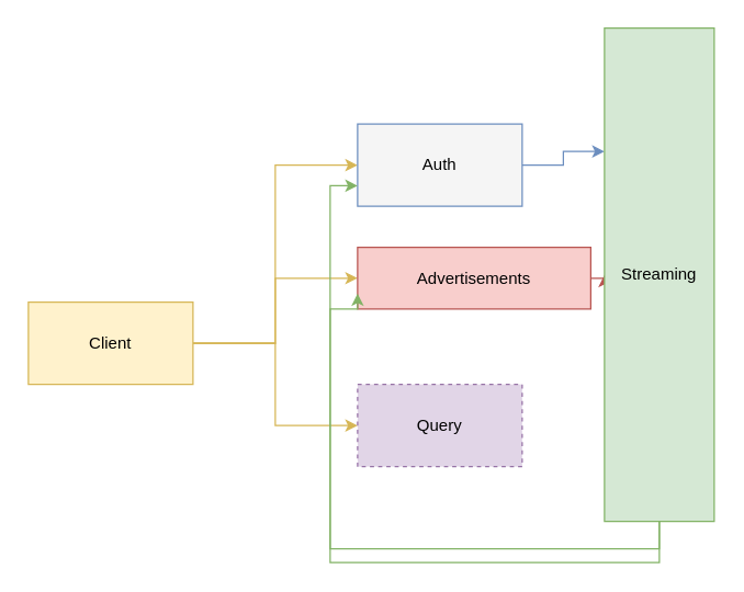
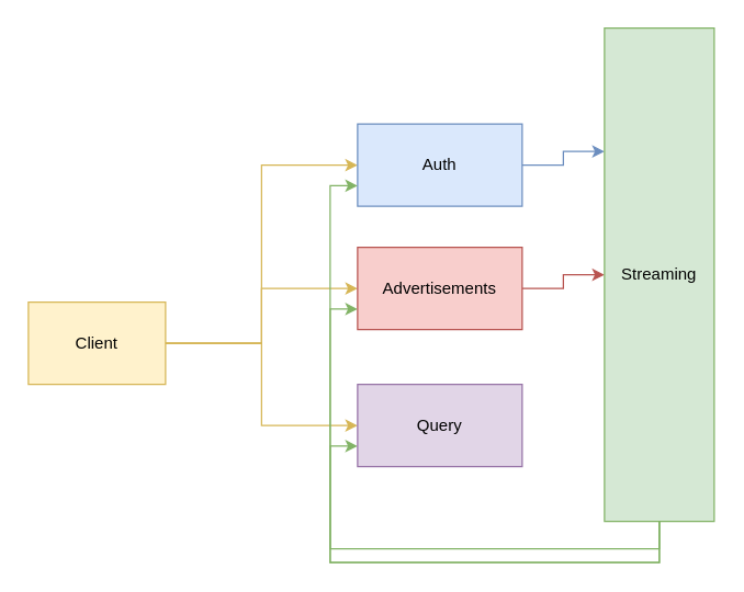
  <mxCell id="0" />
  <mxCell id="1" parent="0" />
  <mxCell id="2" style="edgeStyle=orthogonalEdgeStyle;rounded=0;orthogonalLoop=1;jettySize=auto;html=1;exitX=1;exitY=0.5;exitDx=0;exitDy=0;entryX=0;entryY=0.5;entryDx=0;entryDy=0;fillColor=#fff2cc;strokeColor=#d6b656;" edge="1" parent="1" source="5" target="7"><mxGeometry relative="1" as="geometry" /></mxCell>
  <mxCell id="3" style="edgeStyle=orthogonalEdgeStyle;rounded=0;orthogonalLoop=1;jettySize=auto;html=1;exitX=1;exitY=0.5;exitDx=0;exitDy=0;fillColor=#fff2cc;strokeColor=#d6b656;" edge="1" parent="1" source="5" target="9"><mxGeometry relative="1" as="geometry" /></mxCell>
  <mxCell id="4" style="edgeStyle=orthogonalEdgeStyle;rounded=0;orthogonalLoop=1;jettySize=auto;html=1;exitX=1;exitY=0.5;exitDx=0;exitDy=0;entryX=0;entryY=0.5;entryDx=0;entryDy=0;fillColor=#fff2cc;strokeColor=#d6b656;" edge="1" parent="1" source="5" target="14"><mxGeometry relative="1" as="geometry" /></mxCell>
- <mxCell id="5" value="Client" style="rounded=0;whiteSpace=wrap;html=1;fillColor=#fff2cc;strokeColor=#d6b656;" vertex="1" parent="1"><mxGeometry x="20" y="220" width="120" height="60" as="geometry" /></mxCell>
+ <mxCell id="5" value="Client" style="rounded=0;whiteSpace=wrap;html=1;fillColor=#fff2cc;strokeColor=#d6b656;" vertex="1" parent="1"><mxGeometry x="20" y="220" width="100" height="60" as="geometry" /></mxCell>
  <mxCell id="6" style="edgeStyle=orthogonalEdgeStyle;rounded=0;orthogonalLoop=1;jettySize=auto;html=1;exitX=1;exitY=0.5;exitDx=0;exitDy=0;entryX=0;entryY=0.25;entryDx=0;entryDy=0;fillColor=#dae8fc;strokeColor=#6c8ebf;" edge="1" parent="1" source="7" target="13"><mxGeometry relative="1" as="geometry" /></mxCell>
- <mxCell id="7" value="Auth" style="rounded=0;whiteSpace=wrap;html=1;fillColor=#f5f5f5;strokeColor=#6c8ebf;" vertex="1" parent="1"><mxGeometry x="260" y="90" width="120" height="60" as="geometry" /></mxCell>
+ <mxCell id="7" value="Auth" style="rounded=0;whiteSpace=wrap;html=1;fillColor=#dae8fc;strokeColor=#6c8ebf;" vertex="1" parent="1"><mxGeometry x="260" y="90" width="120" height="60" as="geometry" /></mxCell>
  <mxCell id="8" style="edgeStyle=orthogonalEdgeStyle;rounded=0;orthogonalLoop=1;jettySize=auto;html=1;exitX=1;exitY=0.5;exitDx=0;exitDy=0;entryX=0;entryY=0.5;entryDx=0;entryDy=0;fillColor=#f8cecc;strokeColor=#b85450;" edge="1" parent="1" source="9" target="13"><mxGeometry relative="1" as="geometry" /></mxCell>
- <mxCell id="9" value="Advertisements" style="rounded=0;whiteSpace=wrap;html=1;fillColor=#f8cecc;strokeColor=#b85450;" vertex="1" parent="1"><mxGeometry x="260" y="180" width="170" height="45" as="geometry" /></mxCell>
+ <mxCell id="9" value="Advertisements" style="rounded=0;whiteSpace=wrap;html=1;fillColor=#f8cecc;strokeColor=#b85450;" vertex="1" parent="1"><mxGeometry x="260" y="180" width="120" height="60" as="geometry" /></mxCell>
  <mxCell id="10" style="edgeStyle=orthogonalEdgeStyle;rounded=0;orthogonalLoop=1;jettySize=auto;html=1;exitX=0.5;exitY=1;exitDx=0;exitDy=0;entryX=0;entryY=0.75;entryDx=0;entryDy=0;fillColor=#d5e8d4;strokeColor=#82b366;" edge="1" parent="1" source="13" target="7"><mxGeometry relative="1" as="geometry" /></mxCell>
  <mxCell id="11" style="edgeStyle=orthogonalEdgeStyle;rounded=0;orthogonalLoop=1;jettySize=auto;html=1;exitX=0.5;exitY=1;exitDx=0;exitDy=0;entryX=0;entryY=0.75;entryDx=0;entryDy=0;fillColor=#d5e8d4;strokeColor=#82b366;" edge="1" parent="1" source="13" target="9"><mxGeometry relative="1" as="geometry"><Array as="points"><mxPoint x="480" y="410" /><mxPoint x="240" y="410" /><mxPoint x="240" y="225" /></Array></mxGeometry></mxCell>
+ <mxCell id="12" style="edgeStyle=orthogonalEdgeStyle;rounded=0;orthogonalLoop=1;jettySize=auto;html=1;exitX=0.5;exitY=1;exitDx=0;exitDy=0;entryX=0;entryY=0.75;entryDx=0;entryDy=0;fillColor=#d5e8d4;strokeColor=#82b366;" edge="1" parent="1" source="13" target="14"><mxGeometry relative="1" as="geometry"><Array as="points"><mxPoint x="480" y="410" /><mxPoint x="240" y="410" /><mxPoint x="240" y="325" /></Array></mxGeometry></mxCell>
  <mxCell id="13" value="Streaming" style="rounded=0;whiteSpace=wrap;html=1;fillColor=#d5e8d4;strokeColor=#82b366;" vertex="1" parent="1"><mxGeometry x="440" y="20" width="80" height="360" as="geometry" /></mxCell>
- <mxCell id="14" value="Query" style="rounded=0;whiteSpace=wrap;html=1;fillColor=#e1d5e7;strokeColor=#9673a6;dashed=1;" vertex="1" parent="1"><mxGeometry x="260" y="280" width="120" height="60" as="geometry" /></mxCell>
+ <mxCell id="14" value="Query" style="rounded=0;whiteSpace=wrap;html=1;fillColor=#e1d5e7;strokeColor=#9673a6;" vertex="1" parent="1"><mxGeometry x="260" y="280" width="120" height="60" as="geometry" /></mxCell>
